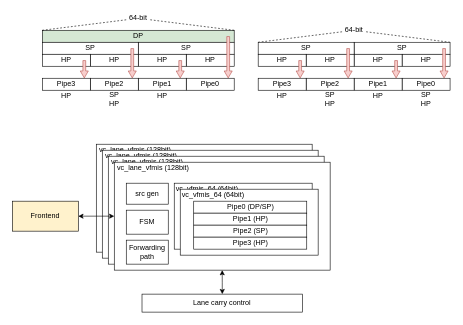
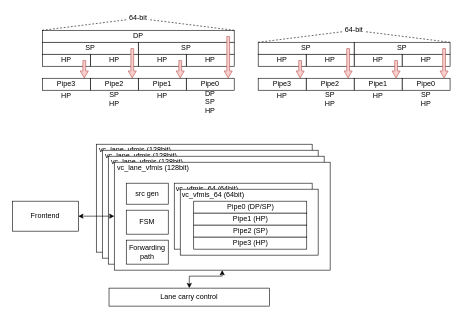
  <mxCell id="0" />
  <mxCell id="1" parent="0" />
- <mxCell id="2" value="Frontend" style="rounded=0;whiteSpace=wrap;html=1;fillColor=#fff2cc;" parent="1" vertex="1"><mxGeometry x="20" y="335" width="110" height="50" as="geometry" /></mxCell>
+ <mxCell id="2" value="Frontend" style="rounded=0;whiteSpace=wrap;html=1;" parent="1" vertex="1"><mxGeometry x="20" y="335" width="110" height="50" as="geometry" /></mxCell>
  <mxCell id="3" style="edgeStyle=orthogonalEdgeStyle;rounded=0;orthogonalLoop=1;jettySize=auto;html=1;entryX=0.5;entryY=1;entryDx=0;entryDy=0;startArrow=classic;startFill=1;endArrow=classic;endFill=1;" parent="1" source="4" target="69" edge="1"><mxGeometry relative="1" as="geometry" /></mxCell>
- <mxCell id="4" value="Lane carry control" style="rounded=0;whiteSpace=wrap;html=1;" parent="1" vertex="1"><mxGeometry x="236.25" y="490" width="267.5" height="30" as="geometry" /></mxCell>
+ <mxCell id="4" value="Lane carry control" style="rounded=0;whiteSpace=wrap;html=1;" parent="1" vertex="1"><mxGeometry x="181.25" y="480" width="267.5" height="30" as="geometry" /></mxCell>
  <mxCell id="5" value="" style="group" parent="1" vertex="1" connectable="0"><mxGeometry x="160" y="240" width="360" height="180" as="geometry" /></mxCell>
  <mxCell id="6" value="" style="rounded=0;whiteSpace=wrap;html=1;" parent="5" vertex="1"><mxGeometry width="360" height="180" as="geometry" /></mxCell>
  <mxCell id="7" value="vc_lane_vfmis (128bit)" style="text;html=1;strokeColor=none;fillColor=none;align=center;verticalAlign=middle;whiteSpace=wrap;rounded=0;" parent="5" vertex="1"><mxGeometry width="130" height="20" as="geometry" /></mxCell>
  <mxCell id="8" value="" style="group" parent="5" vertex="1" connectable="0"><mxGeometry x="100" y="35" width="240" height="120" as="geometry" /></mxCell>
  <mxCell id="9" value="" style="group" parent="8" vertex="1" connectable="0"><mxGeometry width="230" height="110" as="geometry" /></mxCell>
  <mxCell id="10" value="" style="rounded=0;whiteSpace=wrap;html=1;" parent="9" vertex="1"><mxGeometry width="230" height="110" as="geometry" /></mxCell>
  <mxCell id="11" value="Pipe0 (DP/SP)" style="rounded=0;whiteSpace=wrap;html=1;" parent="9" vertex="1"><mxGeometry x="22.5" y="20" width="188.5" height="20" as="geometry" /></mxCell>
  <mxCell id="12" value="Pipe1 (HP)" style="rounded=0;whiteSpace=wrap;html=1;" parent="9" vertex="1"><mxGeometry x="22.5" y="40" width="188.5" height="20" as="geometry" /></mxCell>
  <mxCell id="13" value="Pipe2 (SP)" style="rounded=0;whiteSpace=wrap;html=1;" parent="9" vertex="1"><mxGeometry x="22.5" y="60" width="188.5" height="20" as="geometry" /></mxCell>
  <mxCell id="14" value="Pipe3 (HP)" style="rounded=0;whiteSpace=wrap;html=1;" parent="9" vertex="1"><mxGeometry x="22.5" y="80" width="188.5" height="20" as="geometry" /></mxCell>
  <mxCell id="15" value="vc_vfmis_64 (64bit)" style="text;html=1;strokeColor=none;fillColor=none;align=center;verticalAlign=middle;whiteSpace=wrap;rounded=0;" parent="9" vertex="1"><mxGeometry width="110" height="20" as="geometry" /></mxCell>
  <mxCell id="16" value="" style="group" parent="8" vertex="1" connectable="0"><mxGeometry x="10" y="10" width="230" height="110" as="geometry" /></mxCell>
  <mxCell id="17" value="" style="rounded=0;whiteSpace=wrap;html=1;" parent="16" vertex="1"><mxGeometry width="230" height="110" as="geometry" /></mxCell>
  <mxCell id="18" value="Pipe0 (DP/SP)" style="rounded=0;whiteSpace=wrap;html=1;" parent="16" vertex="1"><mxGeometry x="22.5" y="20" width="188.5" height="20" as="geometry" /></mxCell>
  <mxCell id="19" value="Pipe1 (HP)" style="rounded=0;whiteSpace=wrap;html=1;" parent="16" vertex="1"><mxGeometry x="22.5" y="40" width="188.5" height="20" as="geometry" /></mxCell>
  <mxCell id="20" value="Pipe2 (SP)" style="rounded=0;whiteSpace=wrap;html=1;" parent="16" vertex="1"><mxGeometry x="22.5" y="60" width="188.5" height="20" as="geometry" /></mxCell>
  <mxCell id="21" value="Pipe3 (HP)" style="rounded=0;whiteSpace=wrap;html=1;" parent="16" vertex="1"><mxGeometry x="22.5" y="80" width="188.5" height="20" as="geometry" /></mxCell>
  <mxCell id="22" value="vc_vfmis_64 (64bit)" style="text;html=1;strokeColor=none;fillColor=none;align=center;verticalAlign=middle;whiteSpace=wrap;rounded=0;" parent="16" vertex="1"><mxGeometry width="110" height="20" as="geometry" /></mxCell>
  <mxCell id="23" value="src gen" style="rounded=0;whiteSpace=wrap;html=1;" parent="5" vertex="1"><mxGeometry x="20" y="35" width="70" height="35" as="geometry" /></mxCell>
  <mxCell id="24" value="FSM" style="rounded=0;whiteSpace=wrap;html=1;" parent="5" vertex="1"><mxGeometry x="20" y="80" width="70" height="40" as="geometry" /></mxCell>
  <mxCell id="25" value="Forwarding path" style="rounded=0;whiteSpace=wrap;html=1;" parent="5" vertex="1"><mxGeometry x="20" y="130" width="70" height="40" as="geometry" /></mxCell>
  <mxCell id="26" value="" style="group" parent="1" vertex="1" connectable="0"><mxGeometry x="170" y="250" width="360" height="180" as="geometry" /></mxCell>
  <mxCell id="27" value="" style="rounded=0;whiteSpace=wrap;html=1;" parent="26" vertex="1"><mxGeometry width="360" height="180" as="geometry" /></mxCell>
  <mxCell id="28" value="vc_lane_vfmis (128bit)" style="text;html=1;strokeColor=none;fillColor=none;align=center;verticalAlign=middle;whiteSpace=wrap;rounded=0;" parent="26" vertex="1"><mxGeometry width="130" height="20" as="geometry" /></mxCell>
  <mxCell id="29" value="" style="group" parent="26" vertex="1" connectable="0"><mxGeometry x="100" y="35" width="240" height="120" as="geometry" /></mxCell>
  <mxCell id="30" value="" style="group" parent="29" vertex="1" connectable="0"><mxGeometry width="230" height="110" as="geometry" /></mxCell>
  <mxCell id="31" value="" style="rounded=0;whiteSpace=wrap;html=1;" parent="30" vertex="1"><mxGeometry width="230" height="110" as="geometry" /></mxCell>
  <mxCell id="32" value="Pipe0 (DP/SP)" style="rounded=0;whiteSpace=wrap;html=1;" parent="30" vertex="1"><mxGeometry x="22.5" y="20" width="188.5" height="20" as="geometry" /></mxCell>
  <mxCell id="33" value="Pipe1 (HP)" style="rounded=0;whiteSpace=wrap;html=1;" parent="30" vertex="1"><mxGeometry x="22.5" y="40" width="188.5" height="20" as="geometry" /></mxCell>
  <mxCell id="34" value="Pipe2 (SP)" style="rounded=0;whiteSpace=wrap;html=1;" parent="30" vertex="1"><mxGeometry x="22.5" y="60" width="188.5" height="20" as="geometry" /></mxCell>
  <mxCell id="35" value="Pipe3 (HP)" style="rounded=0;whiteSpace=wrap;html=1;" parent="30" vertex="1"><mxGeometry x="22.5" y="80" width="188.5" height="20" as="geometry" /></mxCell>
  <mxCell id="36" value="vc_vfmis_64 (64bit)" style="text;html=1;strokeColor=none;fillColor=none;align=center;verticalAlign=middle;whiteSpace=wrap;rounded=0;" parent="30" vertex="1"><mxGeometry width="110" height="20" as="geometry" /></mxCell>
  <mxCell id="37" value="" style="group" parent="29" vertex="1" connectable="0"><mxGeometry x="10" y="10" width="230" height="110" as="geometry" /></mxCell>
  <mxCell id="38" value="" style="rounded=0;whiteSpace=wrap;html=1;" parent="37" vertex="1"><mxGeometry width="230" height="110" as="geometry" /></mxCell>
  <mxCell id="39" value="Pipe0 (DP/SP)" style="rounded=0;whiteSpace=wrap;html=1;" parent="37" vertex="1"><mxGeometry x="22.5" y="20" width="188.5" height="20" as="geometry" /></mxCell>
  <mxCell id="40" value="Pipe1 (HP)" style="rounded=0;whiteSpace=wrap;html=1;" parent="37" vertex="1"><mxGeometry x="22.5" y="40" width="188.5" height="20" as="geometry" /></mxCell>
  <mxCell id="41" value="Pipe2 (SP)" style="rounded=0;whiteSpace=wrap;html=1;" parent="37" vertex="1"><mxGeometry x="22.5" y="60" width="188.5" height="20" as="geometry" /></mxCell>
  <mxCell id="42" value="Pipe3 (HP)" style="rounded=0;whiteSpace=wrap;html=1;" parent="37" vertex="1"><mxGeometry x="22.5" y="80" width="188.5" height="20" as="geometry" /></mxCell>
  <mxCell id="43" value="vc_vfmis_64 (64bit)" style="text;html=1;strokeColor=none;fillColor=none;align=center;verticalAlign=middle;whiteSpace=wrap;rounded=0;" parent="37" vertex="1"><mxGeometry width="110" height="20" as="geometry" /></mxCell>
  <mxCell id="44" value="src gen" style="rounded=0;whiteSpace=wrap;html=1;" parent="26" vertex="1"><mxGeometry x="20" y="35" width="70" height="35" as="geometry" /></mxCell>
  <mxCell id="45" value="FSM" style="rounded=0;whiteSpace=wrap;html=1;" parent="26" vertex="1"><mxGeometry x="20" y="80" width="70" height="40" as="geometry" /></mxCell>
  <mxCell id="46" value="Forwarding path" style="rounded=0;whiteSpace=wrap;html=1;" parent="26" vertex="1"><mxGeometry x="20" y="130" width="70" height="40" as="geometry" /></mxCell>
  <mxCell id="47" value="" style="group" parent="1" vertex="1" connectable="0"><mxGeometry x="180" y="260" width="360" height="180" as="geometry" /></mxCell>
  <mxCell id="48" value="" style="rounded=0;whiteSpace=wrap;html=1;" parent="47" vertex="1"><mxGeometry width="360" height="180" as="geometry" /></mxCell>
  <mxCell id="49" value="vc_lane_vfmis (128bit)" style="text;html=1;strokeColor=none;fillColor=none;align=center;verticalAlign=middle;whiteSpace=wrap;rounded=0;" parent="47" vertex="1"><mxGeometry width="130" height="20" as="geometry" /></mxCell>
  <mxCell id="50" value="" style="group" parent="47" vertex="1" connectable="0"><mxGeometry x="100" y="35" width="240" height="120" as="geometry" /></mxCell>
  <mxCell id="51" value="" style="group" parent="50" vertex="1" connectable="0"><mxGeometry width="230" height="110" as="geometry" /></mxCell>
  <mxCell id="52" value="" style="rounded=0;whiteSpace=wrap;html=1;" parent="51" vertex="1"><mxGeometry width="230" height="110" as="geometry" /></mxCell>
  <mxCell id="53" value="Pipe0 (DP/SP)" style="rounded=0;whiteSpace=wrap;html=1;" parent="51" vertex="1"><mxGeometry x="22.5" y="20" width="188.5" height="20" as="geometry" /></mxCell>
  <mxCell id="54" value="Pipe1 (HP)" style="rounded=0;whiteSpace=wrap;html=1;" parent="51" vertex="1"><mxGeometry x="22.5" y="40" width="188.5" height="20" as="geometry" /></mxCell>
  <mxCell id="55" value="Pipe2 (SP)" style="rounded=0;whiteSpace=wrap;html=1;" parent="51" vertex="1"><mxGeometry x="22.5" y="60" width="188.5" height="20" as="geometry" /></mxCell>
  <mxCell id="56" value="Pipe3 (HP)" style="rounded=0;whiteSpace=wrap;html=1;" parent="51" vertex="1"><mxGeometry x="22.5" y="80" width="188.5" height="20" as="geometry" /></mxCell>
  <mxCell id="57" value="vc_vfmis_64 (64bit)" style="text;html=1;strokeColor=none;fillColor=none;align=center;verticalAlign=middle;whiteSpace=wrap;rounded=0;" parent="51" vertex="1"><mxGeometry width="110" height="20" as="geometry" /></mxCell>
  <mxCell id="58" value="" style="group" parent="50" vertex="1" connectable="0"><mxGeometry x="10" y="10" width="230" height="110" as="geometry" /></mxCell>
  <mxCell id="59" value="" style="rounded=0;whiteSpace=wrap;html=1;" parent="58" vertex="1"><mxGeometry width="230" height="110" as="geometry" /></mxCell>
  <mxCell id="60" value="Pipe0 (DP/SP)" style="rounded=0;whiteSpace=wrap;html=1;" parent="58" vertex="1"><mxGeometry x="22.5" y="20" width="188.5" height="20" as="geometry" /></mxCell>
  <mxCell id="61" value="Pipe1 (HP)" style="rounded=0;whiteSpace=wrap;html=1;" parent="58" vertex="1"><mxGeometry x="22.5" y="40" width="188.5" height="20" as="geometry" /></mxCell>
  <mxCell id="62" value="Pipe2 (SP)" style="rounded=0;whiteSpace=wrap;html=1;" parent="58" vertex="1"><mxGeometry x="22.5" y="60" width="188.5" height="20" as="geometry" /></mxCell>
  <mxCell id="63" value="Pipe3 (HP)" style="rounded=0;whiteSpace=wrap;html=1;" parent="58" vertex="1"><mxGeometry x="22.5" y="80" width="188.5" height="20" as="geometry" /></mxCell>
  <mxCell id="64" value="vc_vfmis_64 (64bit)" style="text;html=1;strokeColor=none;fillColor=none;align=center;verticalAlign=middle;whiteSpace=wrap;rounded=0;" parent="58" vertex="1"><mxGeometry width="110" height="20" as="geometry" /></mxCell>
  <mxCell id="65" value="src gen" style="rounded=0;whiteSpace=wrap;html=1;" parent="47" vertex="1"><mxGeometry x="20" y="35" width="70" height="35" as="geometry" /></mxCell>
  <mxCell id="66" value="FSM" style="rounded=0;whiteSpace=wrap;html=1;" parent="47" vertex="1"><mxGeometry x="20" y="80" width="70" height="40" as="geometry" /></mxCell>
  <mxCell id="67" value="Forwarding path" style="rounded=0;whiteSpace=wrap;html=1;" parent="47" vertex="1"><mxGeometry x="20" y="130" width="70" height="40" as="geometry" /></mxCell>
  <mxCell id="68" value="" style="group" parent="1" vertex="1" connectable="0"><mxGeometry x="190" y="270" width="360" height="180" as="geometry" /></mxCell>
  <mxCell id="69" value="" style="rounded=0;whiteSpace=wrap;html=1;" parent="68" vertex="1"><mxGeometry width="360" height="180" as="geometry" /></mxCell>
  <mxCell id="70" value="vc_lane_vfmis (128bit)" style="text;html=1;strokeColor=none;fillColor=none;align=center;verticalAlign=middle;whiteSpace=wrap;rounded=0;" parent="68" vertex="1"><mxGeometry width="130" height="20" as="geometry" /></mxCell>
  <mxCell id="71" value="" style="group" parent="68" vertex="1" connectable="0"><mxGeometry x="100" y="35" width="240" height="120" as="geometry" /></mxCell>
  <mxCell id="72" value="" style="group" parent="71" vertex="1" connectable="0"><mxGeometry width="230" height="110" as="geometry" /></mxCell>
  <mxCell id="73" value="" style="rounded=0;whiteSpace=wrap;html=1;" parent="72" vertex="1"><mxGeometry width="230" height="110" as="geometry" /></mxCell>
  <mxCell id="74" value="Pipe0 (DP/SP)" style="rounded=0;whiteSpace=wrap;html=1;" parent="72" vertex="1"><mxGeometry x="22.5" y="20" width="188.5" height="20" as="geometry" /></mxCell>
  <mxCell id="75" value="Pipe1 (HP)" style="rounded=0;whiteSpace=wrap;html=1;" parent="72" vertex="1"><mxGeometry x="22.5" y="40" width="188.5" height="20" as="geometry" /></mxCell>
  <mxCell id="76" value="Pipe2 (SP)" style="rounded=0;whiteSpace=wrap;html=1;" parent="72" vertex="1"><mxGeometry x="22.5" y="60" width="188.5" height="20" as="geometry" /></mxCell>
  <mxCell id="77" value="Pipe3 (HP)" style="rounded=0;whiteSpace=wrap;html=1;" parent="72" vertex="1"><mxGeometry x="22.5" y="80" width="188.5" height="20" as="geometry" /></mxCell>
  <mxCell id="78" value="vc_vfmis_64 (64bit)" style="text;html=1;strokeColor=none;fillColor=none;align=center;verticalAlign=middle;whiteSpace=wrap;rounded=0;" parent="72" vertex="1"><mxGeometry width="110" height="20" as="geometry" /></mxCell>
  <mxCell id="79" value="" style="group" parent="71" vertex="1" connectable="0"><mxGeometry x="10" y="10" width="230" height="110" as="geometry" /></mxCell>
  <mxCell id="80" value="" style="rounded=0;whiteSpace=wrap;html=1;" parent="79" vertex="1"><mxGeometry width="230" height="110" as="geometry" /></mxCell>
  <mxCell id="81" value="Pipe0 (DP/SP)" style="rounded=0;whiteSpace=wrap;html=1;" parent="79" vertex="1"><mxGeometry x="22.5" y="20" width="188.5" height="20" as="geometry" /></mxCell>
  <mxCell id="82" value="Pipe1 (HP)" style="rounded=0;whiteSpace=wrap;html=1;" parent="79" vertex="1"><mxGeometry x="22.5" y="40" width="188.5" height="20" as="geometry" /></mxCell>
  <mxCell id="83" value="Pipe2 (SP)" style="rounded=0;whiteSpace=wrap;html=1;" parent="79" vertex="1"><mxGeometry x="22.5" y="60" width="188.5" height="20" as="geometry" /></mxCell>
  <mxCell id="84" value="Pipe3 (HP)" style="rounded=0;whiteSpace=wrap;html=1;" parent="79" vertex="1"><mxGeometry x="22.5" y="80" width="188.5" height="20" as="geometry" /></mxCell>
  <mxCell id="85" value="vc_vfmis_64 (64bit)" style="text;html=1;strokeColor=none;fillColor=none;align=center;verticalAlign=middle;whiteSpace=wrap;rounded=0;" parent="79" vertex="1"><mxGeometry width="110" height="20" as="geometry" /></mxCell>
  <mxCell id="86" value="src gen" style="rounded=0;whiteSpace=wrap;html=1;" parent="68" vertex="1"><mxGeometry x="20" y="35" width="70" height="35" as="geometry" /></mxCell>
  <mxCell id="87" value="FSM" style="rounded=0;whiteSpace=wrap;html=1;" parent="68" vertex="1"><mxGeometry x="20" y="80" width="70" height="40" as="geometry" /></mxCell>
  <mxCell id="88" value="Forwarding path" style="rounded=0;whiteSpace=wrap;html=1;" parent="68" vertex="1"><mxGeometry x="20" y="130" width="70" height="40" as="geometry" /></mxCell>
  <mxCell id="89" style="edgeStyle=orthogonalEdgeStyle;rounded=0;orthogonalLoop=1;jettySize=auto;html=1;startArrow=classic;startFill=1;endArrow=classic;endFill=1;" parent="1" source="2" target="69" edge="1"><mxGeometry relative="1" as="geometry" /></mxCell>
  <mxCell id="90" value="" style="group" vertex="1" connectable="0" parent="1"><mxGeometry x="70" y="20" width="320" height="170" as="geometry" /></mxCell>
  <mxCell id="91" value="" style="group" parent="90" vertex="1" connectable="0"><mxGeometry y="30" width="320" height="100" as="geometry" /></mxCell>
- <mxCell id="92" value="DP" style="rounded=0;whiteSpace=wrap;html=1;fillColor=#d5e8d4;" parent="91" vertex="1"><mxGeometry width="320" height="20" as="geometry" /></mxCell>
+ <mxCell id="92" value="DP" style="rounded=0;whiteSpace=wrap;html=1;" parent="91" vertex="1"><mxGeometry width="320" height="20" as="geometry" /></mxCell>
  <mxCell id="93" value="SP" style="rounded=0;whiteSpace=wrap;html=1;" parent="91" vertex="1"><mxGeometry x="160" y="20" width="160" height="20" as="geometry" /></mxCell>
  <mxCell id="94" value="SP" style="rounded=0;whiteSpace=wrap;html=1;" parent="91" vertex="1"><mxGeometry y="20" width="160" height="20" as="geometry" /></mxCell>
  <mxCell id="95" value="HP" style="rounded=0;whiteSpace=wrap;html=1;" parent="91" vertex="1"><mxGeometry x="240" y="40" width="80" height="20" as="geometry" /></mxCell>
  <mxCell id="96" value="HP" style="rounded=0;whiteSpace=wrap;html=1;" parent="91" vertex="1"><mxGeometry x="160" y="40" width="80" height="20" as="geometry" /></mxCell>
  <mxCell id="97" value="HP" style="rounded=0;whiteSpace=wrap;html=1;" parent="91" vertex="1"><mxGeometry x="80" y="40" width="80" height="20" as="geometry" /></mxCell>
  <mxCell id="98" value="HP" style="rounded=0;whiteSpace=wrap;html=1;" parent="91" vertex="1"><mxGeometry y="40" width="80" height="20" as="geometry" /></mxCell>
  <mxCell id="99" value="Pipe0" style="rounded=0;whiteSpace=wrap;html=1;" parent="91" vertex="1"><mxGeometry x="240" y="80" width="80" height="20" as="geometry" /></mxCell>
  <mxCell id="100" value="Pipe1" style="rounded=0;whiteSpace=wrap;html=1;" parent="91" vertex="1"><mxGeometry x="160" y="80" width="80" height="20" as="geometry" /></mxCell>
  <mxCell id="101" value="Pipe2" style="rounded=0;whiteSpace=wrap;html=1;" parent="91" vertex="1"><mxGeometry x="80" y="80" width="80" height="20" as="geometry" /></mxCell>
  <mxCell id="102" value="Pipe3" style="rounded=0;whiteSpace=wrap;html=1;" parent="91" vertex="1"><mxGeometry y="80" width="80" height="20" as="geometry" /></mxCell>
  <mxCell id="103" value="" style="shape=flexArrow;endArrow=classic;html=1;width=4.667;endSize=3.557;endWidth=7.778;fillColor=#f8cecc;strokeColor=#b85450;" parent="91" edge="1"><mxGeometry width="50" height="50" relative="1" as="geometry"><mxPoint x="230" y="50" as="sourcePoint" /><mxPoint x="230" y="80" as="targetPoint" /></mxGeometry></mxCell>
  <mxCell id="104" value="" style="shape=flexArrow;endArrow=classic;html=1;width=4.667;endSize=3.557;endWidth=7.778;fillColor=#f8cecc;strokeColor=#b85450;" parent="91" edge="1"><mxGeometry width="50" height="50" relative="1" as="geometry"><mxPoint x="310" y="10" as="sourcePoint" /><mxPoint x="310" y="80" as="targetPoint" /></mxGeometry></mxCell>
  <mxCell id="105" value="" style="shape=flexArrow;endArrow=classic;html=1;width=4.667;endSize=3.557;endWidth=7.778;fillColor=#f8cecc;strokeColor=#b85450;entryX=0.875;entryY=0;entryDx=0;entryDy=0;entryPerimeter=0;" parent="91" target="101" edge="1"><mxGeometry width="50" height="50" relative="1" as="geometry"><mxPoint x="150" y="30" as="sourcePoint" /><mxPoint x="150" y="60" as="targetPoint" /></mxGeometry></mxCell>
  <mxCell id="106" value="" style="shape=flexArrow;endArrow=classic;html=1;width=4.667;endSize=3.557;endWidth=7.778;fillColor=#f8cecc;strokeColor=#b85450;entryX=0.875;entryY=0;entryDx=0;entryDy=0;entryPerimeter=0;" parent="91" edge="1"><mxGeometry width="50" height="50" relative="1" as="geometry"><mxPoint x="70" y="50" as="sourcePoint" /><mxPoint x="70" y="80" as="targetPoint" /></mxGeometry></mxCell>
  <mxCell id="107" value="" style="endArrow=none;dashed=1;html=1;entryX=1;entryY=0;entryDx=0;entryDy=0;" edge="1" parent="90" source="108" target="92"><mxGeometry width="50" height="50" relative="1" as="geometry"><mxPoint y="10" as="sourcePoint" /><mxPoint x="320" y="10" as="targetPoint" /></mxGeometry></mxCell>
  <mxCell id="108" value="64-bit" style="text;html=1;strokeColor=none;fillColor=none;align=center;verticalAlign=middle;whiteSpace=wrap;rounded=0;" vertex="1" parent="90"><mxGeometry x="140" width="40" height="20" as="geometry" /></mxCell>
  <mxCell id="109" value="" style="endArrow=none;dashed=1;html=1;exitX=0;exitY=0;exitDx=0;exitDy=0;" edge="1" parent="90" source="92" target="108"><mxGeometry width="50" height="50" relative="1" as="geometry"><mxPoint y="10" as="sourcePoint" /><mxPoint x="320" y="10" as="targetPoint" /></mxGeometry></mxCell>
+ <mxCell id="110" value="DP&lt;br&gt;SP&lt;br&gt;HP" style="text;html=1;strokeColor=none;fillColor=none;align=center;verticalAlign=middle;whiteSpace=wrap;rounded=0;" vertex="1" parent="90"><mxGeometry x="260" y="130" width="40" height="40" as="geometry" /></mxCell>
  <mxCell id="111" value="HP" style="text;html=1;strokeColor=none;fillColor=none;align=center;verticalAlign=middle;whiteSpace=wrap;rounded=0;" vertex="1" parent="90"><mxGeometry x="180" y="130" width="40" height="20" as="geometry" /></mxCell>
  <mxCell id="112" value="SP&lt;br&gt;HP" style="text;html=1;strokeColor=none;fillColor=none;align=center;verticalAlign=middle;whiteSpace=wrap;rounded=0;" vertex="1" parent="90"><mxGeometry x="100" y="130" width="40" height="30" as="geometry" /></mxCell>
  <mxCell id="113" value="HP" style="text;html=1;strokeColor=none;fillColor=none;align=center;verticalAlign=middle;whiteSpace=wrap;rounded=0;" vertex="1" parent="90"><mxGeometry x="20" y="130" width="40" height="20" as="geometry" /></mxCell>
  <mxCell id="114" value="" style="group" vertex="1" connectable="0" parent="1"><mxGeometry x="430" y="40" width="320" height="140" as="geometry" /></mxCell>
  <mxCell id="115" value="" style="endArrow=none;dashed=1;html=1;entryX=1;entryY=0;entryDx=0;entryDy=0;" edge="1" parent="114" source="116"><mxGeometry width="50" height="50" as="geometry"><mxPoint y="10" as="sourcePoint" /><mxPoint x="320" y="30" as="targetPoint" /></mxGeometry></mxCell>
  <mxCell id="116" value="64-bit" style="text;html=1;strokeColor=none;fillColor=none;align=center;verticalAlign=middle;whiteSpace=wrap;rounded=0;" vertex="1" parent="114"><mxGeometry x="140" width="40" height="20" as="geometry" /></mxCell>
  <mxCell id="117" value="" style="endArrow=none;dashed=1;html=1;exitX=0;exitY=0;exitDx=0;exitDy=0;" edge="1" parent="114" target="116"><mxGeometry width="50" height="50" as="geometry"><mxPoint y="30.0" as="sourcePoint" /><mxPoint x="320" y="10" as="targetPoint" /></mxGeometry></mxCell>
  <mxCell id="118" value="HP" style="text;html=1;strokeColor=none;fillColor=none;align=center;verticalAlign=middle;whiteSpace=wrap;rounded=0;" vertex="1" parent="114"><mxGeometry x="180" y="110" width="40" height="20" as="geometry" /></mxCell>
  <mxCell id="119" value="SP&lt;br&gt;HP" style="text;html=1;strokeColor=none;fillColor=none;align=center;verticalAlign=middle;whiteSpace=wrap;rounded=0;" vertex="1" parent="114"><mxGeometry x="100" y="110" width="40" height="30" as="geometry" /></mxCell>
  <mxCell id="120" value="HP" style="text;html=1;strokeColor=none;fillColor=none;align=center;verticalAlign=middle;whiteSpace=wrap;rounded=0;" vertex="1" parent="114"><mxGeometry x="20" y="110" width="40" height="20" as="geometry" /></mxCell>
  <mxCell id="121" value="SP&lt;br&gt;HP" style="text;html=1;strokeColor=none;fillColor=none;align=center;verticalAlign=middle;whiteSpace=wrap;rounded=0;" vertex="1" parent="114"><mxGeometry x="260" y="110" width="40" height="30" as="geometry" /></mxCell>
  <mxCell id="122" value="SP" style="rounded=0;whiteSpace=wrap;html=1;" vertex="1" parent="114"><mxGeometry x="160" y="30" width="160" height="20" as="geometry" /></mxCell>
  <mxCell id="123" value="SP" style="rounded=0;whiteSpace=wrap;html=1;" vertex="1" parent="114"><mxGeometry y="30" width="160" height="20" as="geometry" /></mxCell>
  <mxCell id="124" value="HP" style="rounded=0;whiteSpace=wrap;html=1;" vertex="1" parent="114"><mxGeometry x="240" y="50" width="80" height="20" as="geometry" /></mxCell>
  <mxCell id="125" value="HP" style="rounded=0;whiteSpace=wrap;html=1;" vertex="1" parent="114"><mxGeometry x="160" y="50" width="80" height="20" as="geometry" /></mxCell>
  <mxCell id="126" value="HP" style="rounded=0;whiteSpace=wrap;html=1;" vertex="1" parent="114"><mxGeometry x="80" y="50" width="80" height="20" as="geometry" /></mxCell>
  <mxCell id="127" value="HP" style="rounded=0;whiteSpace=wrap;html=1;" vertex="1" parent="114"><mxGeometry y="50" width="80" height="20" as="geometry" /></mxCell>
  <mxCell id="128" value="Pipe0" style="rounded=0;whiteSpace=wrap;html=1;" vertex="1" parent="114"><mxGeometry x="240" y="90" width="80" height="20" as="geometry" /></mxCell>
  <mxCell id="129" value="Pipe1" style="rounded=0;whiteSpace=wrap;html=1;" vertex="1" parent="114"><mxGeometry x="160" y="90" width="80" height="20" as="geometry" /></mxCell>
  <mxCell id="130" value="Pipe2" style="rounded=0;whiteSpace=wrap;html=1;" vertex="1" parent="114"><mxGeometry x="80" y="90" width="80" height="20" as="geometry" /></mxCell>
  <mxCell id="131" value="Pipe3" style="rounded=0;whiteSpace=wrap;html=1;" vertex="1" parent="114"><mxGeometry y="90" width="80" height="20" as="geometry" /></mxCell>
  <mxCell id="132" value="" style="shape=flexArrow;endArrow=classic;html=1;width=4.667;endSize=3.557;endWidth=7.778;fillColor=#f8cecc;strokeColor=#b85450;" edge="1" parent="114"><mxGeometry y="10" width="50" height="50" as="geometry"><mxPoint x="230" y="60" as="sourcePoint" /><mxPoint x="230" y="90" as="targetPoint" /></mxGeometry></mxCell>
  <mxCell id="133" value="" style="shape=flexArrow;endArrow=classic;html=1;width=4.667;endSize=3.557;endWidth=7.778;fillColor=#f8cecc;strokeColor=#b85450;" edge="1" parent="114"><mxGeometry y="10" width="50" height="50" as="geometry"><mxPoint x="310" y="40" as="sourcePoint" /><mxPoint x="310" y="90" as="targetPoint" /></mxGeometry></mxCell>
  <mxCell id="134" value="" style="shape=flexArrow;endArrow=classic;html=1;width=4.667;endSize=3.557;endWidth=7.778;fillColor=#f8cecc;strokeColor=#b85450;entryX=0.875;entryY=0;entryDx=0;entryDy=0;entryPerimeter=0;" edge="1" parent="114" target="130"><mxGeometry y="10" width="50" height="50" as="geometry"><mxPoint x="150" y="40" as="sourcePoint" /><mxPoint x="150" y="70" as="targetPoint" /></mxGeometry></mxCell>
  <mxCell id="135" value="" style="shape=flexArrow;endArrow=classic;html=1;width=4.667;endSize=3.557;endWidth=7.778;fillColor=#f8cecc;strokeColor=#b85450;entryX=0.875;entryY=0;entryDx=0;entryDy=0;entryPerimeter=0;" edge="1" parent="114"><mxGeometry y="10" width="50" height="50" as="geometry"><mxPoint x="70" y="60" as="sourcePoint" /><mxPoint x="70" y="90" as="targetPoint" /></mxGeometry></mxCell>
